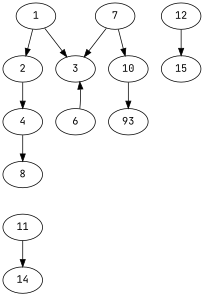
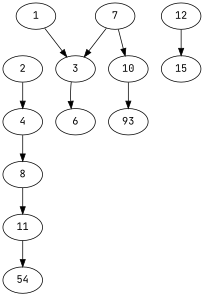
  digraph {
    fontname="JetBrains Mono"
    node [fontname="JetBrains Mono"]
    edge [fontname="JetBrains Mono"]
    1
    2
    3
    4
    6
    8
    7
    10
    11
    n10 [label=93]
-   14
+   14 [label=54]
    12
    15
-   1 -> 2
    1 -> 3
    2 -> 4
-   6 -> 3
+   3 -> 6
    4 -> 8
+   8 -> 11
    7 -> 3
    7 -> 10
    10 -> n10
    11 -> 14
    12 -> 15
  }
